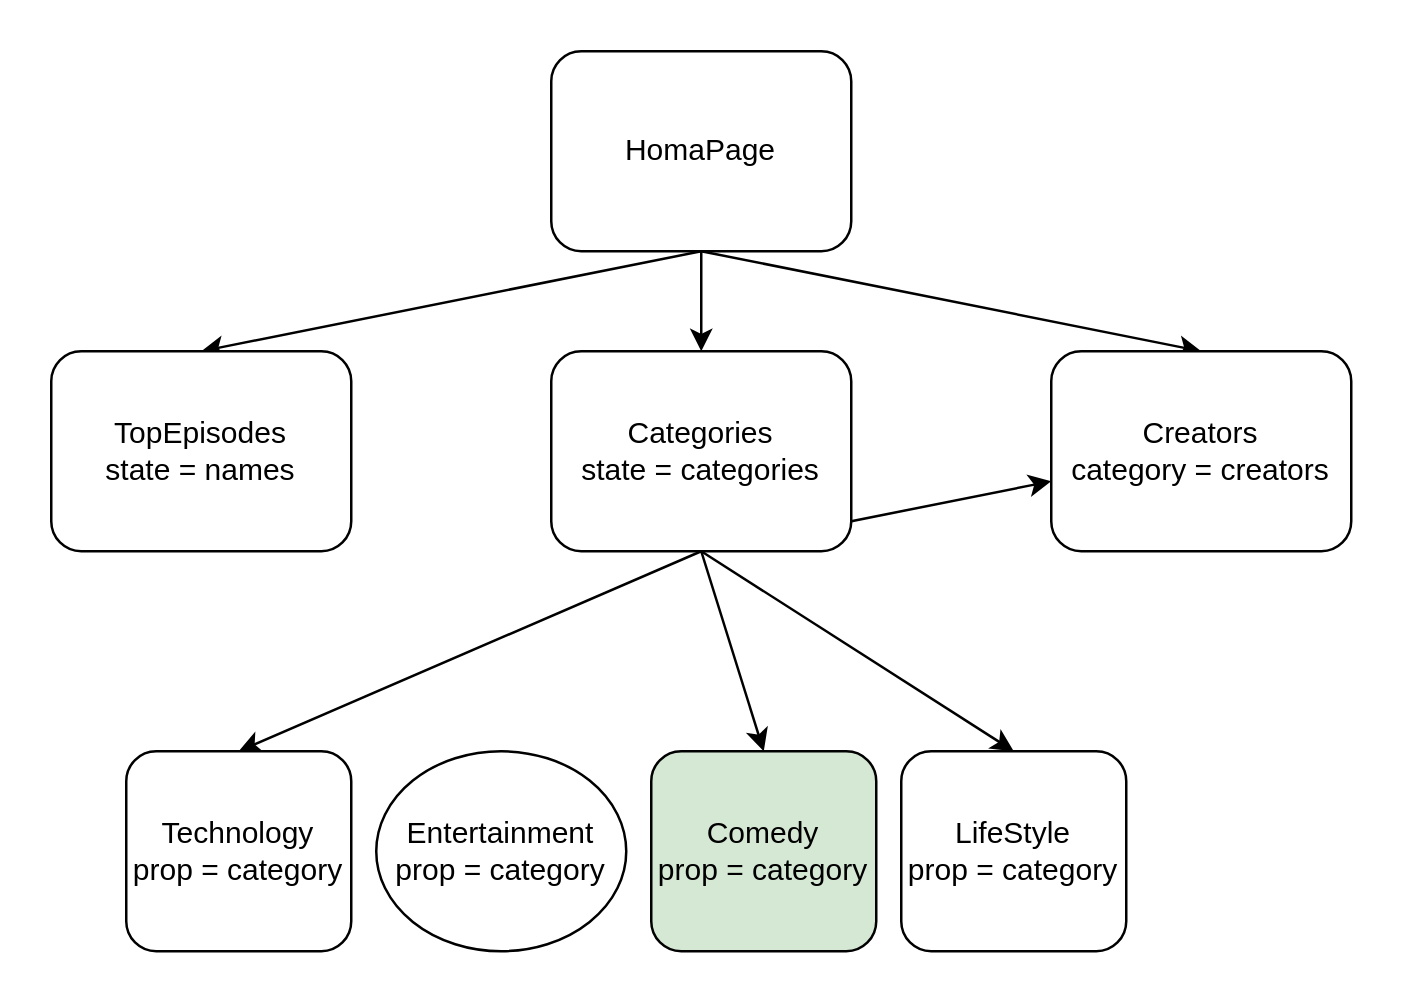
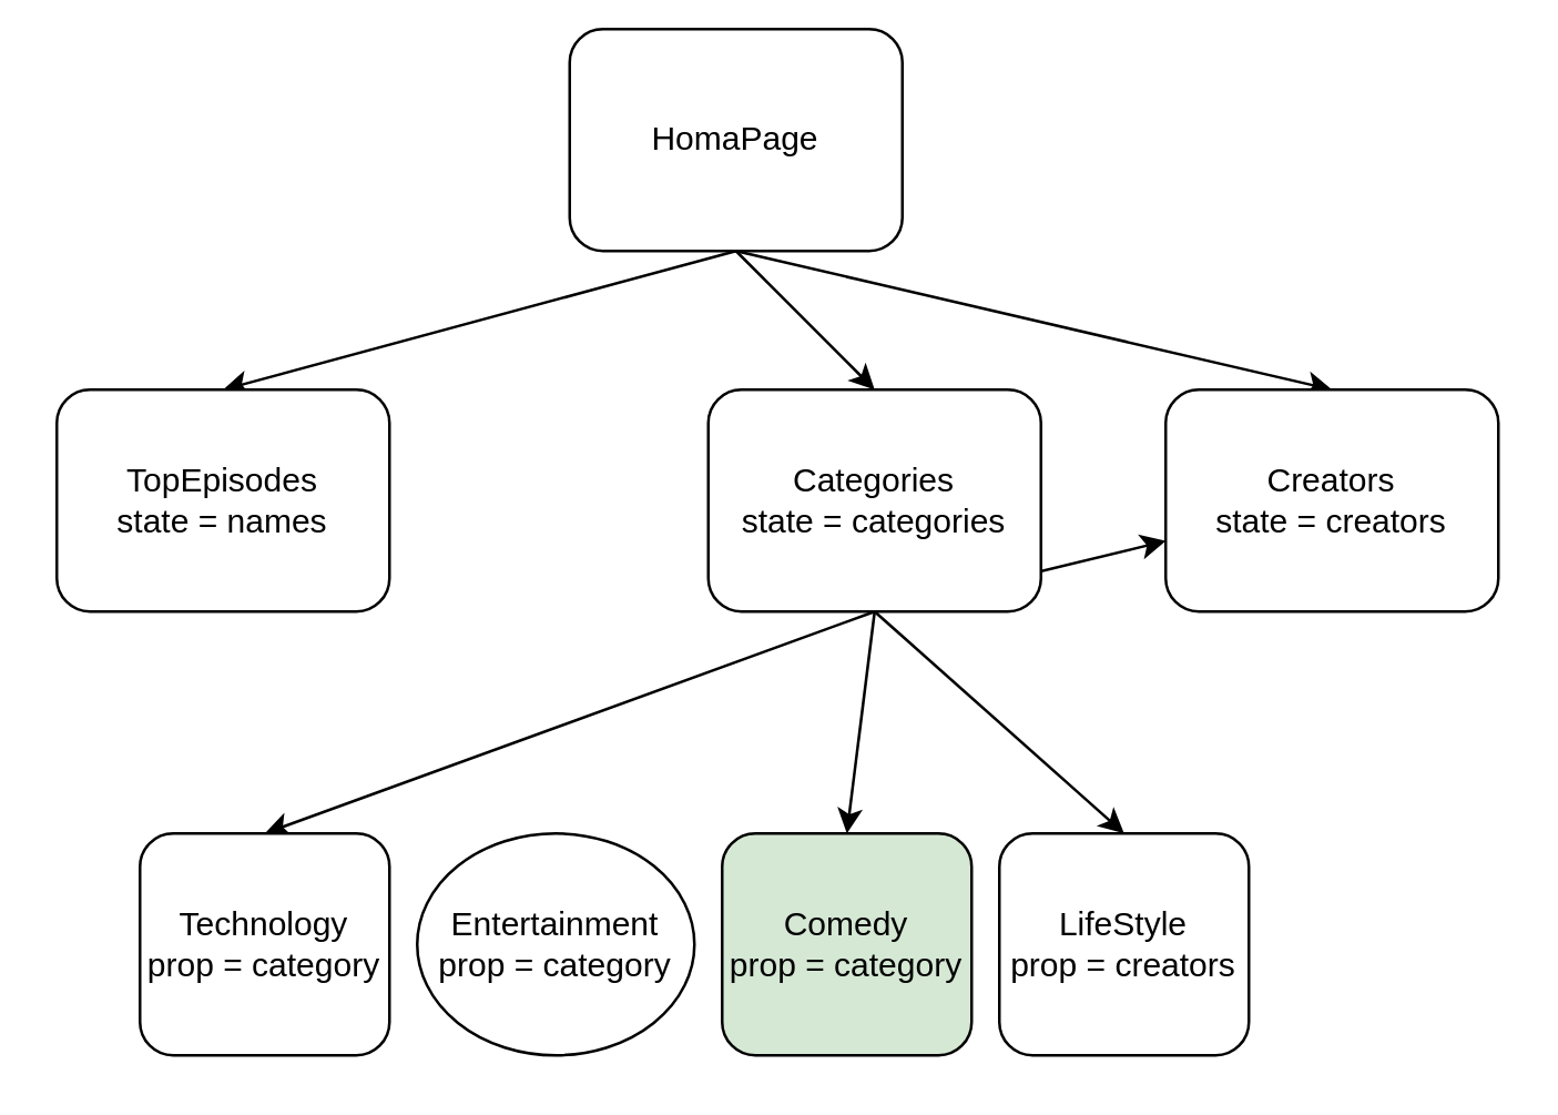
  <mxCell id="0" />
  <mxCell id="1" parent="0" />
  <mxCell id="2" style="edgeStyle=none;html=1;exitX=0.5;exitY=1;exitDx=0;exitDy=0;entryX=0.5;entryY=0;entryDx=0;entryDy=0;" edge="1" parent="1" source="5" target="6"><mxGeometry relative="1" as="geometry" /></mxCell>
  <mxCell id="3" style="edgeStyle=none;html=1;exitX=0.5;exitY=1;exitDx=0;exitDy=0;entryX=0.5;entryY=0;entryDx=0;entryDy=0;" edge="1" parent="1" source="5" target="11"><mxGeometry relative="1" as="geometry" /></mxCell>
  <mxCell id="4" style="edgeStyle=none;html=1;exitX=0.5;exitY=1;exitDx=0;exitDy=0;entryX=0.5;entryY=0;entryDx=0;entryDy=0;" edge="1" parent="1" source="5" target="12"><mxGeometry relative="1" as="geometry" /></mxCell>
- <mxCell id="5" value="HomaPage" style="rounded=1;whiteSpace=wrap;html=1;" vertex="1" parent="1"><mxGeometry x="220" width="120" height="80" as="geometry" y="20" /></mxCell>
+ <mxCell id="5" value="HomaPage" style="rounded=1;whiteSpace=wrap;html=1;" vertex="1" parent="1"><mxGeometry x="205" y="10" width="120" height="80" as="geometry" /></mxCell>
  <mxCell id="6" value="TopEpisodes&lt;div&gt;state = names&lt;/div&gt;" style="rounded=1;whiteSpace=wrap;html=1;" vertex="1" parent="1"><mxGeometry x="20" y="140" width="120" height="80" as="geometry" /></mxCell>
  <mxCell id="7" style="edgeStyle=none;html=1;exitX=0.5;exitY=1;exitDx=0;exitDy=0;entryX=0.5;entryY=0;entryDx=0;entryDy=0;" edge="1" parent="1" source="11" target="13"><mxGeometry relative="1" as="geometry" /></mxCell>
  <mxCell id="8" style="edgeStyle=none;html=1;exitX=0.5;exitY=1;exitDx=0;exitDy=0;" edge="1" parent="1" source="11" target="12"><mxGeometry relative="1" as="geometry" /></mxCell>
  <mxCell id="9" style="edgeStyle=none;html=1;exitX=0.5;exitY=1;exitDx=0;exitDy=0;entryX=0.5;entryY=0;entryDx=0;entryDy=0;" edge="1" parent="1" source="11" target="15"><mxGeometry relative="1" as="geometry" /></mxCell>
  <mxCell id="10" style="edgeStyle=none;html=1;exitX=0.5;exitY=1;exitDx=0;exitDy=0;entryX=0.5;entryY=0;entryDx=0;entryDy=0;" edge="1" parent="1" source="11" target="16"><mxGeometry relative="1" as="geometry" /></mxCell>
- <mxCell id="11" value="Categories&lt;div&gt;state = categories&lt;/div&gt;" style="rounded=1;whiteSpace=wrap;html=1;" vertex="1" parent="1"><mxGeometry x="220" y="140" width="120" height="80" as="geometry" /></mxCell>
- <mxCell id="12" value="Creators&lt;div&gt;category = creators&lt;/div&gt;" style="rounded=1;whiteSpace=wrap;html=1;" vertex="1" parent="1"><mxGeometry x="420" y="140" width="120" height="80" as="geometry" /></mxCell>
+ <mxCell id="11" value="Categories&lt;div&gt;state = categories&lt;/div&gt;" style="rounded=1;whiteSpace=wrap;html=1;" vertex="1" parent="1"><mxGeometry x="255" y="140" width="120" height="80" as="geometry" /></mxCell>
+ <mxCell id="12" value="Creators&lt;div&gt;state = creators&lt;/div&gt;" style="rounded=1;whiteSpace=wrap;html=1;" vertex="1" parent="1"><mxGeometry x="420" y="140" width="120" height="80" as="geometry" /></mxCell>
  <mxCell id="13" value="Technology&lt;div&gt;prop = category&lt;/div&gt;" style="rounded=1;whiteSpace=wrap;html=1;" vertex="1" parent="1"><mxGeometry x="50" y="300" width="90" height="80" as="geometry" /></mxCell>
  <mxCell id="14" value="Entertainment&lt;div&gt;prop = category&lt;/div&gt;" style="ellipse;whiteSpace=wrap;html=1;" vertex="1" parent="1"><mxGeometry x="150" y="300" width="100" height="80" as="geometry" /></mxCell>
  <mxCell id="15" value="Comedy&lt;div&gt;prop = category&lt;/div&gt;" style="rounded=1;whiteSpace=wrap;html=1;fillColor=#d5e8d4;" vertex="1" parent="1"><mxGeometry x="260" y="300" width="90" height="80" as="geometry" /></mxCell>
- <mxCell id="16" value="LifeStyle&lt;div&gt;prop = category&lt;/div&gt;" style="rounded=1;whiteSpace=wrap;html=1;" vertex="1" parent="1"><mxGeometry x="360" y="300" width="90" height="80" as="geometry" /></mxCell>
+ <mxCell id="16" value="LifeStyle&lt;div&gt;prop = creators&lt;/div&gt;" style="rounded=1;whiteSpace=wrap;html=1;" vertex="1" parent="1"><mxGeometry x="360" y="300" width="90" height="80" as="geometry" /></mxCell>
